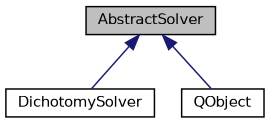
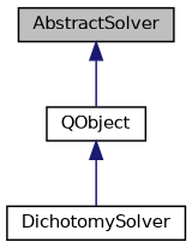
  digraph {
    node [color=black fillcolor=white fontname=Helvetica fontsize=10 shape=record style=filled]
    edge [color=midnightblue dir=back fontname=Helvetica fontsize=10 labelfontname=Helvetica labelfontsize=10 style=solid]
    n1 [fillcolor=grey75 fontcolor=black height=0.2 label=AbstractSolver width=0.4]
    n2 [height=0.2 label=DichotomySolver width=0.4]
    n3 [height=0.2 label=QObject width=0.4]
-   n1 -> n2
+   n3 -> n2
    n1 -> n3
  }
